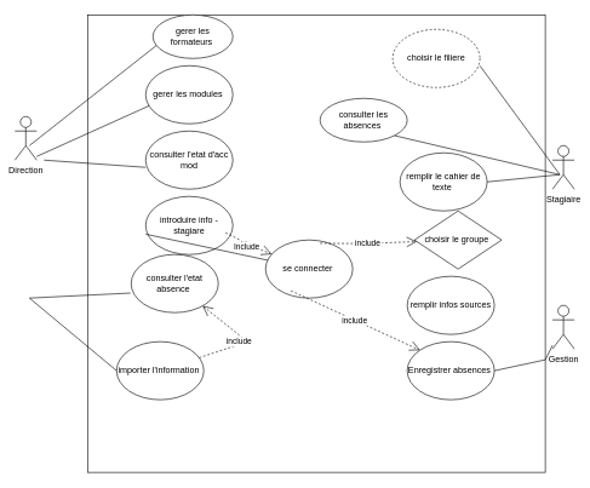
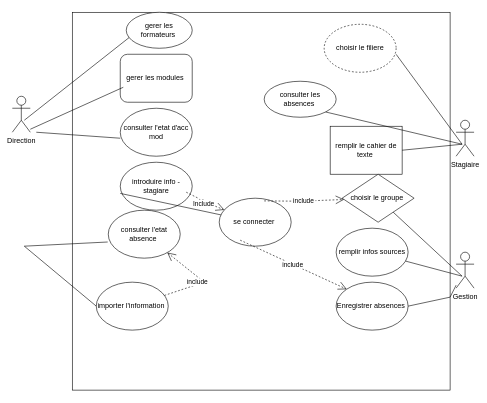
  <mxCell id="0" />
  <mxCell id="1" parent="0" />
  <mxCell id="2" value="" style="whiteSpace=wrap;html=1;aspect=fixed;" vertex="1" parent="1"><mxGeometry x="120" y="20" width="630" height="630" as="geometry" /></mxCell>
  <mxCell id="3" value="Direction" style="shape=umlActor;verticalLabelPosition=bottom;verticalAlign=top;html=1;outlineConnect=0;" vertex="1" parent="1"><mxGeometry x="20" y="160" width="30" height="60" as="geometry" /></mxCell>
- <mxCell id="4" value="gerer les modules&amp;nbsp;" style="ellipse;whiteSpace=wrap;html=1;" vertex="1" parent="1"><mxGeometry x="200" y="90" width="120" height="80" as="geometry" /></mxCell>
+ <mxCell id="4" value="gerer les modules&amp;nbsp;" style="whiteSpace=wrap;html=1;rounded=1;" vertex="1" parent="1"><mxGeometry x="200" y="90" width="120" height="80" as="geometry" /></mxCell>
  <mxCell id="5" value="consulter l'etat d'acc mod" style="ellipse;whiteSpace=wrap;html=1;" vertex="1" parent="1"><mxGeometry x="200" y="180" width="120" height="80" as="geometry" /></mxCell>
  <mxCell id="6" value="se connecter&amp;nbsp;" style="ellipse;whiteSpace=wrap;html=1;" vertex="1" parent="1"><mxGeometry x="365" y="330" width="120" height="80" as="geometry" /></mxCell>
  <mxCell id="7" value="introduire info -stagiare" style="ellipse;whiteSpace=wrap;html=1;" vertex="1" parent="1"><mxGeometry x="200" y="270" width="120" height="80" as="geometry" /></mxCell>
  <mxCell id="8" value="consulter l'etat absence&amp;nbsp;" style="ellipse;whiteSpace=wrap;html=1;" vertex="1" parent="1"><mxGeometry x="180" y="350" width="120" height="80" as="geometry" /></mxCell>
  <mxCell id="9" value="importer l'information&amp;nbsp;" style="ellipse;whiteSpace=wrap;html=1;" vertex="1" parent="1"><mxGeometry x="160" y="470" width="120" height="80" as="geometry" /></mxCell>
  <mxCell id="10" value="choisir le filiere" style="ellipse;whiteSpace=wrap;html=1;dashed=1;" vertex="1" parent="1"><mxGeometry x="540" y="40" width="120" height="80" as="geometry" /></mxCell>
  <mxCell id="11" value="consulter les absences&amp;nbsp;" style="ellipse;whiteSpace=wrap;html=1;" vertex="1" parent="1"><mxGeometry x="440" y="135" width="120" height="60" as="geometry" /></mxCell>
- <mxCell id="12" value="remplir le cahier de texte&amp;nbsp;" style="ellipse;whiteSpace=wrap;html=1;" vertex="1" parent="1"><mxGeometry x="550" y="210" width="120" height="80" as="geometry" /></mxCell>
+ <mxCell id="12" value="remplir le cahier de texte&amp;nbsp;" style="whiteSpace=wrap;html=1;rounded=0;" vertex="1" parent="1"><mxGeometry x="550" y="210" width="120" height="80" as="geometry" /></mxCell>
  <mxCell id="13" value="choisir le groupe&amp;nbsp;" style="rhombus;whiteSpace=wrap;html=1;" vertex="1" parent="1"><mxGeometry x="570" y="290" width="120" height="80" as="geometry" /></mxCell>
  <mxCell id="14" value="remplir infos sources" style="ellipse;whiteSpace=wrap;html=1;" vertex="1" parent="1"><mxGeometry x="560" y="380" width="120" height="80" as="geometry" /></mxCell>
  <mxCell id="15" value="Enregistrer absences&amp;nbsp;" style="ellipse;whiteSpace=wrap;html=1;" vertex="1" parent="1"><mxGeometry x="560" y="470" width="120" height="80" as="geometry" /></mxCell>
  <mxCell id="16" value="Gestion" style="shape=umlActor;verticalLabelPosition=bottom;verticalAlign=top;html=1;outlineConnect=0;" vertex="1" parent="1"><mxGeometry x="760" y="420" width="30" height="60" as="geometry" /></mxCell>
  <mxCell id="17" value="Stagiaire" style="shape=umlActor;verticalLabelPosition=bottom;verticalAlign=top;html=1;outlineConnect=0;" vertex="1" parent="1"><mxGeometry x="760" y="200" width="30" height="60" as="geometry" /></mxCell>
  <mxCell id="18" value="" style="endArrow=none;html=1;rounded=0;entryX=0.042;entryY=0.688;entryDx=0;entryDy=0;entryPerimeter=0;" edge="1" parent="1" target="4"><mxGeometry width="50" height="50" relative="1" as="geometry"><mxPoint x="50" y="215" as="sourcePoint" /><mxPoint x="100" y="165" as="targetPoint" /></mxGeometry></mxCell>
  <mxCell id="19" value="" style="endArrow=none;html=1;rounded=0;entryX=0;entryY=0.625;entryDx=0;entryDy=0;entryPerimeter=0;" edge="1" parent="1" target="5"><mxGeometry width="50" height="50" relative="1" as="geometry"><mxPoint x="60" y="220" as="sourcePoint" /><mxPoint x="100" y="180" as="targetPoint" /></mxGeometry></mxCell>
  <mxCell id="20" value="" style="endArrow=none;html=1;rounded=0;exitX=0;exitY=0.65;exitDx=0;exitDy=0;exitPerimeter=0;" edge="1" parent="1" source="7" target="6"><mxGeometry width="50" height="50" relative="1" as="geometry"><mxPoint x="-10" y="270" as="sourcePoint" /><mxPoint x="40" y="220" as="targetPoint" /></mxGeometry></mxCell>
  <mxCell id="21" value="" style="endArrow=none;html=1;rounded=0;entryX=-0.008;entryY=0.663;entryDx=0;entryDy=0;entryPerimeter=0;exitX=0;exitY=0.5;exitDx=0;exitDy=0;" edge="1" parent="1" source="9" target="8"><mxGeometry width="50" height="50" relative="1" as="geometry"><mxPoint x="370" y="400" as="sourcePoint" /><mxPoint x="420" y="350" as="targetPoint" /><Array as="points"><mxPoint x="40" y="410" /></Array></mxGeometry></mxCell>
  <mxCell id="22" value="include&amp;nbsp;" style="endArrow=open;endSize=12;dashed=1;html=1;rounded=0;" edge="1" parent="1" source="9" target="8"><mxGeometry x="-0.188" y="3" width="160" relative="1" as="geometry"><mxPoint x="280" y="510" as="sourcePoint" /><mxPoint x="440" y="510" as="targetPoint" /><Array as="points"><mxPoint x="340" y="470" /></Array><mxPoint as="offset" /></mxGeometry></mxCell>
  <mxCell id="23" value="Use" style="endArrow=open;endSize=12;dashed=1;html=1;rounded=0;" edge="1" parent="1" target="6"><mxGeometry width="160" relative="1" as="geometry"><mxPoint x="310" y="320" as="sourcePoint" /><mxPoint x="410" y="320" as="targetPoint" /><Array as="points"><mxPoint x="350" y="340" /></Array></mxGeometry></mxCell>
  <mxCell id="24" value="Include" style="edgeLabel;html=1;align=center;verticalAlign=middle;resizable=0;points=[];" vertex="1" connectable="0" parent="23"><mxGeometry x="0.335" y="2" relative="1" as="geometry"><mxPoint x="-14" as="offset" /></mxGeometry></mxCell>
  <mxCell id="25" value="" style="endArrow=none;html=1;rounded=0;exitX=1;exitY=0.625;exitDx=0;exitDy=0;exitPerimeter=0;" edge="1" parent="1" source="10"><mxGeometry width="50" height="50" relative="1" as="geometry"><mxPoint x="650" y="270" as="sourcePoint" /><mxPoint x="770" y="240" as="targetPoint" /></mxGeometry></mxCell>
+ <mxCell id="26" value="" style="endArrow=none;html=1;rounded=0;" edge="1" parent="1" source="14" target="13"><mxGeometry width="50" height="50" relative="1" as="geometry"><mxPoint x="370" y="330" as="sourcePoint" /><mxPoint x="420" y="280" as="targetPoint" /><Array as="points"><mxPoint x="770" y="460" /></Array></mxGeometry></mxCell>
  <mxCell id="27" value="" style="endArrow=none;html=1;rounded=0;exitX=1;exitY=0.5;exitDx=0;exitDy=0;" edge="1" parent="1" source="15"><mxGeometry width="50" height="50" relative="1" as="geometry"><mxPoint x="710" y="525" as="sourcePoint" /><mxPoint x="760" y="475" as="targetPoint" /><Array as="points"><mxPoint x="750" y="495" /></Array></mxGeometry></mxCell>
  <mxCell id="28" value="" style="endArrow=none;html=1;rounded=0;exitX=1;exitY=1;exitDx=0;exitDy=0;" edge="1" parent="1" source="11"><mxGeometry width="50" height="50" relative="1" as="geometry"><mxPoint x="720" y="290" as="sourcePoint" /><mxPoint x="770" y="240" as="targetPoint" /></mxGeometry></mxCell>
  <mxCell id="29" value="" style="endArrow=none;html=1;rounded=0;exitX=1;exitY=0.5;exitDx=0;exitDy=0;" edge="1" parent="1" source="12"><mxGeometry width="50" height="50" relative="1" as="geometry"><mxPoint x="720" y="290" as="sourcePoint" /><mxPoint x="770" y="240" as="targetPoint" /></mxGeometry></mxCell>
  <mxCell id="30" value="include&amp;nbsp;" style="endArrow=open;endSize=12;dashed=1;html=1;rounded=0;" edge="1" parent="1" target="13"><mxGeometry width="160" relative="1" as="geometry"><mxPoint x="440" y="334.5" as="sourcePoint" /><mxPoint x="600" y="334.5" as="targetPoint" /><Array as="points"><mxPoint x="500" y="335" /></Array></mxGeometry></mxCell>
  <mxCell id="31" value="include&amp;nbsp;" style="endArrow=open;endSize=12;dashed=1;html=1;rounded=0;entryX=0;entryY=0;entryDx=0;entryDy=0;" edge="1" parent="1" target="15"><mxGeometry width="160" relative="1" as="geometry"><mxPoint x="400" y="400" as="sourcePoint" /><mxPoint x="560" y="400" as="targetPoint" /></mxGeometry></mxCell>
  <mxCell id="32" value="gerer les formateurs&amp;nbsp;" style="ellipse;whiteSpace=wrap;html=1;" vertex="1" parent="1"><mxGeometry x="210" y="20" width="110" height="60" as="geometry" /></mxCell>
  <mxCell id="33" value="" style="endArrow=none;html=1;rounded=0;entryX=0.045;entryY=0.7;entryDx=0;entryDy=0;entryPerimeter=0;" edge="1" parent="1" target="32"><mxGeometry width="50" height="50" relative="1" as="geometry"><mxPoint x="40" y="200" as="sourcePoint" /><mxPoint x="90" y="150" as="targetPoint" /></mxGeometry></mxCell>
